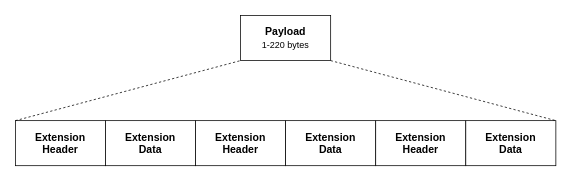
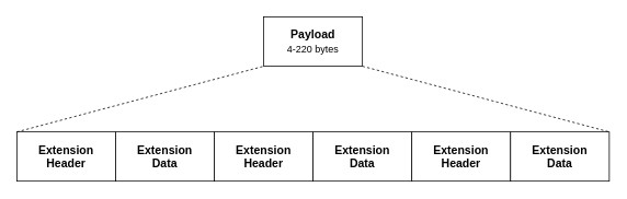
  <mxCell id="0" />
  <mxCell id="1" parent="0" />
- <mxCell id="2" value="&lt;b&gt;Payload&lt;/b&gt;&lt;br&gt;&lt;span style=&quot;font-size: 12px&quot;&gt;1-220 bytes&lt;/span&gt;" style="rounded=0;whiteSpace=wrap;html=1;fontSize=14;" parent="1" vertex="1"><mxGeometry x="320" y="20" width="120" height="60" as="geometry" /></mxCell>
+ <mxCell id="2" value="&lt;b&gt;Payload&lt;/b&gt;&lt;br&gt;&lt;span style=&quot;font-size: 12px&quot;&gt;4-220 bytes&lt;/span&gt;" style="rounded=0;whiteSpace=wrap;html=1;fontSize=14;" parent="1" vertex="1"><mxGeometry x="320" y="20" width="120" height="60" as="geometry" /></mxCell>
  <mxCell id="3" value="&lt;b&gt;Extension&lt;br&gt;&lt;span&gt;Header&lt;/span&gt;&lt;/b&gt;" style="rounded=0;whiteSpace=wrap;html=1;fontSize=14;" vertex="1" parent="1"><mxGeometry x="20" y="160" width="120" height="60" as="geometry" /></mxCell>
  <mxCell id="4" value="&lt;b&gt;Extension&lt;br&gt;&lt;span&gt;Data&lt;/span&gt;&lt;/b&gt;" style="rounded=0;whiteSpace=wrap;html=1;fontSize=14;" vertex="1" parent="1"><mxGeometry x="140" y="160" width="120" height="60" as="geometry" /></mxCell>
  <mxCell id="5" value="&lt;b&gt;Extension&lt;br&gt;&lt;span&gt;Header&lt;/span&gt;&lt;/b&gt;" style="rounded=0;whiteSpace=wrap;html=1;fontSize=14;" vertex="1" parent="1"><mxGeometry x="260" y="160" width="120" height="60" as="geometry" /></mxCell>
  <mxCell id="6" value="&lt;b&gt;Extension&lt;br&gt;&lt;span&gt;Data&lt;/span&gt;&lt;/b&gt;" style="rounded=0;whiteSpace=wrap;html=1;fontSize=14;" vertex="1" parent="1"><mxGeometry x="380" y="160" width="120" height="60" as="geometry" /></mxCell>
  <mxCell id="7" value="&lt;b&gt;Extension&lt;br&gt;&lt;span&gt;Header&lt;/span&gt;&lt;/b&gt;" style="rounded=0;whiteSpace=wrap;html=1;fontSize=14;" vertex="1" parent="1"><mxGeometry x="500" y="160" width="120" height="60" as="geometry" /></mxCell>
  <mxCell id="8" value="&lt;b&gt;Extension&lt;br&gt;&lt;span&gt;Data&lt;/span&gt;&lt;/b&gt;" style="rounded=0;whiteSpace=wrap;html=1;fontSize=14;" vertex="1" parent="1"><mxGeometry x="620" y="160" width="120" height="60" as="geometry" /></mxCell>
  <mxCell id="9" value="" style="endArrow=none;dashed=1;html=1;rounded=0;fontSize=12;entryX=0;entryY=1;entryDx=0;entryDy=0;exitX=0;exitY=0;exitDx=0;exitDy=0;" edge="1" parent="1" source="3"><mxGeometry width="50" height="50" relative="1" as="geometry"><mxPoint x="120" y="160" as="sourcePoint" /><mxPoint x="320" y="80" as="targetPoint" /></mxGeometry></mxCell>
  <mxCell id="10" value="" style="endArrow=none;dashed=1;html=1;rounded=0;fontSize=12;exitX=1;exitY=1;exitDx=0;exitDy=0;entryX=1;entryY=0;entryDx=0;entryDy=0;" edge="1" parent="1" target="8"><mxGeometry width="50" height="50" relative="1" as="geometry"><mxPoint x="440" y="80" as="sourcePoint" /><mxPoint x="640" y="160" as="targetPoint" /></mxGeometry></mxCell>
